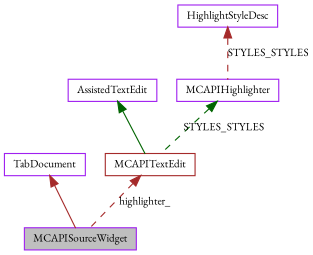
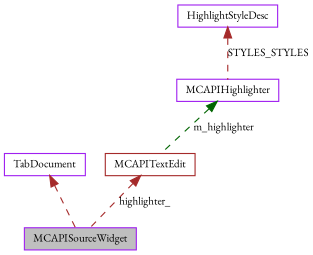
  digraph {
    fontname="EB Garamond"
    node [color=purple fontname="EB Garamond" fontsize=10 shape=record]
    edge [color=brown dir=back fontname="EB Garamond" fontsize=10 labelfontname=FreeSans labelfontsize=10 style=dashed]
    n1 [fillcolor=grey75 fontcolor=black height=0.2 label=MCAPISourceWidget style=filled width=0.4]
    n2 [height=0.2 label=TabDocument width=0.4]
    n3 [color=brown height=0.2 label=MCAPITextEdit width=0.4]
-   n4 [height=0.2 label=AssistedTextEdit width=0.4]
    n5 [height=0.2 label=MCAPIHighlighter width=0.4]
    n6 [height=0.2 label=HighlightStyleDesc width=0.4]
-   n2 -> n1 [style=solid]
+   n2 -> n1
    n3 -> n1 [label=highlighter_]
-   n4 -> n3 [color=darkgreen style=solid]
-   n5 -> n3 [color=darkgreen label=STYLES_STYLES]
+   n5 -> n3 [color=darkgreen label=m_highlighter]
    n6 -> n5 [label=STYLES_STYLES]
  }
